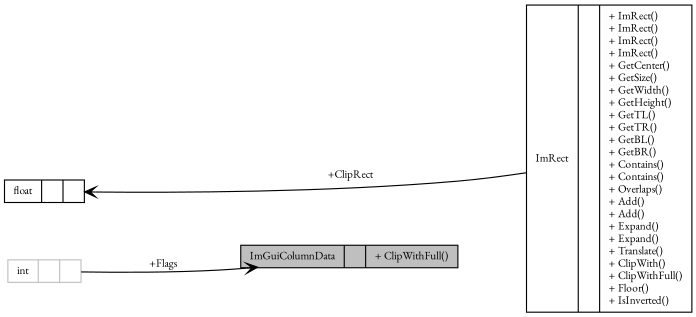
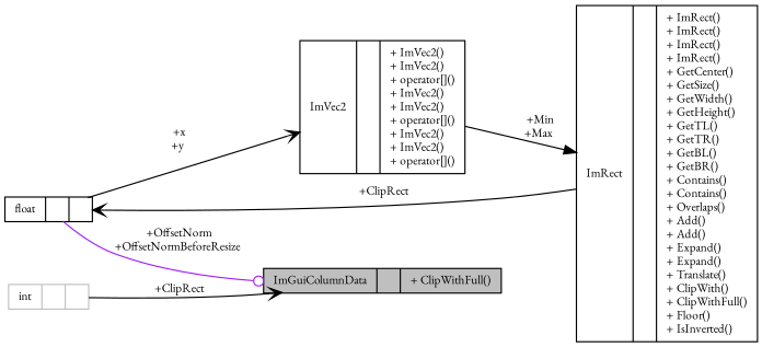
  digraph {
    fontname="EB Garamond"
    rankdir=LR
    node [color=black fontname="EB Garamond" fontsize=10 shape=record]
    edge [arrowhead=vee color=black fontname="EB Garamond" fontsize=10 labelfontname=Helvetica labelfontsize=10 style=solid]
    n1 [fillcolor=grey75 fontcolor=black height=0.2 label="{ImGuiColumnData\n||+ ClipWithFull()\l}" style=filled width=0.4]
    n2 [height=0.2 label="{ImRect\n||+ ImRect()\l+ ImRect()\l+ ImRect()\l+ ImRect()\l+ GetCenter()\l+ GetSize()\l+ GetWidth()\l+ GetHeight()\l+ GetTL()\l+ GetTR()\l+ GetBL()\l+ GetBR()\l+ Contains()\l+ Contains()\l+ Overlaps()\l+ Add()\l+ Add()\l+ Expand()\l+ Expand()\l+ Translate()\l+ ClipWith()\l+ ClipWithFull()\l+ Floor()\l+ IsInverted()\l}" width=0.4]
    n3 [height=0.2 label="{float\n||}" width=0.4]
+   n4 [height=0.2 label="{ImVec2\n||+ ImVec2()\l+ ImVec2()\l+ operator[]()\l+ ImVec2()\l+ ImVec2()\l+ operator[]()\l+ ImVec2()\l+ ImVec2()\l+ operator[]()\l}" width=0.4]
    n5 [color=grey75 height=0.2 label="{int\n||}" width=0.4]
    n2 -> n3 [label=" +ClipRect"]
-   n5 -> n1 [label=" +Flags"]
+   n3 -> n1 [arrowhead=odot color=purple label=" +OffsetNorm\n+OffsetNormBeforeResize"]
+   n3 -> n4 [label=" +x\n+y"]
+   n4 -> n2 [arrowhead=normal label=" +Min\n+Max"]
+   n5 -> n1 [label=" +ClipRect"]
  }
